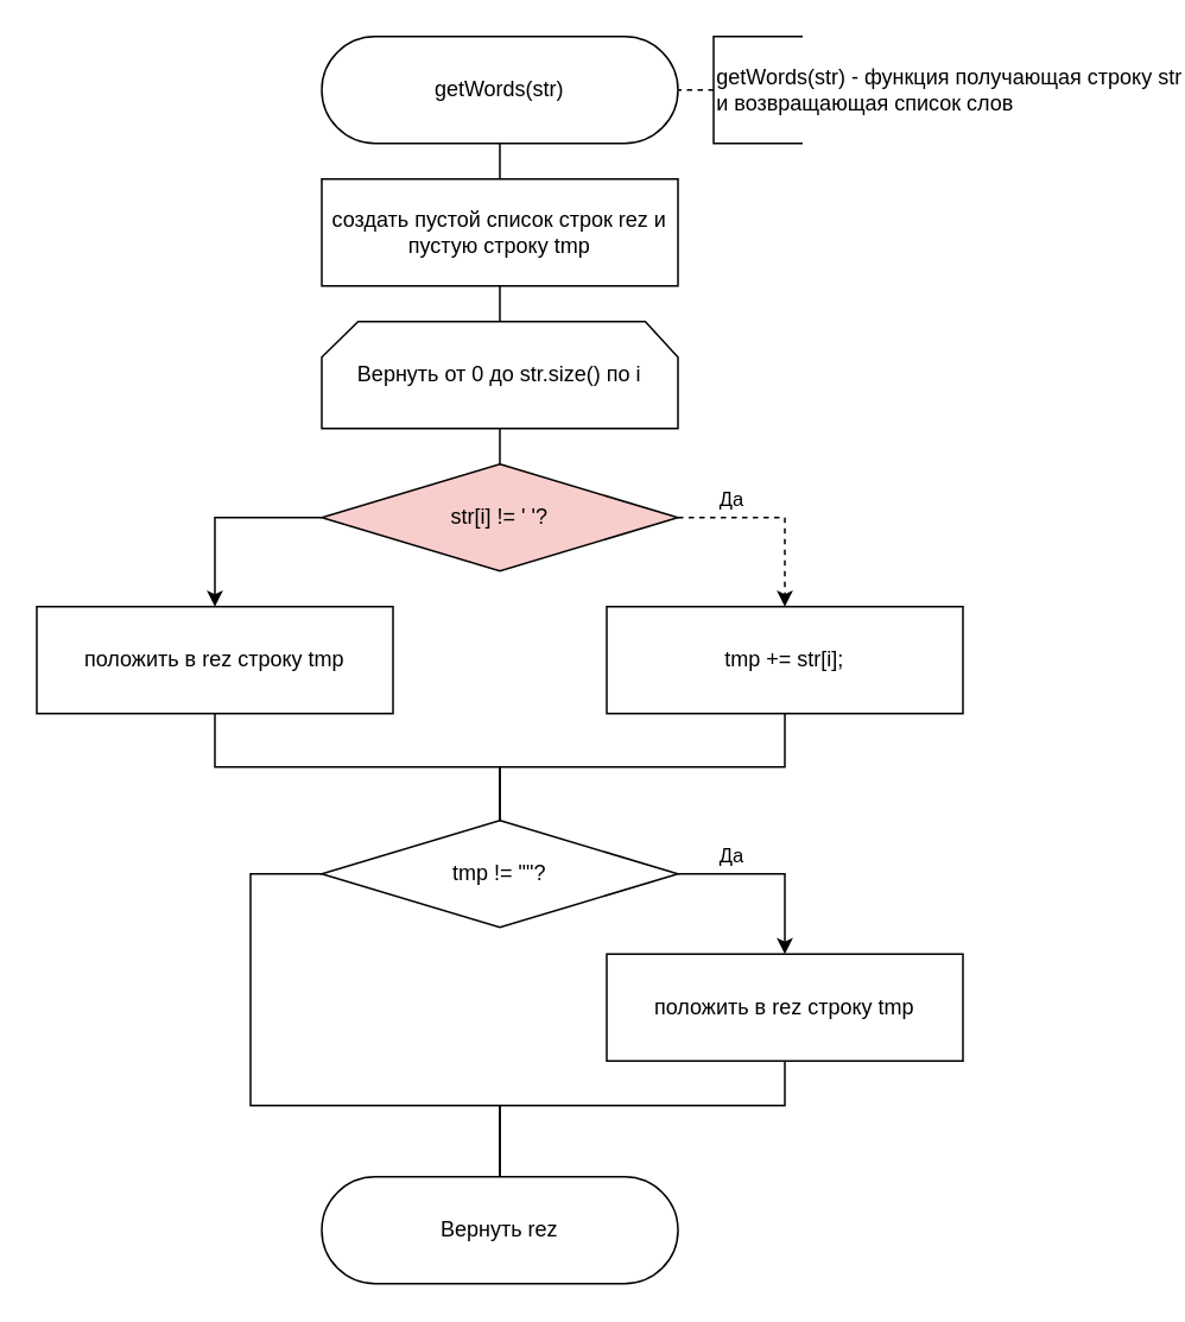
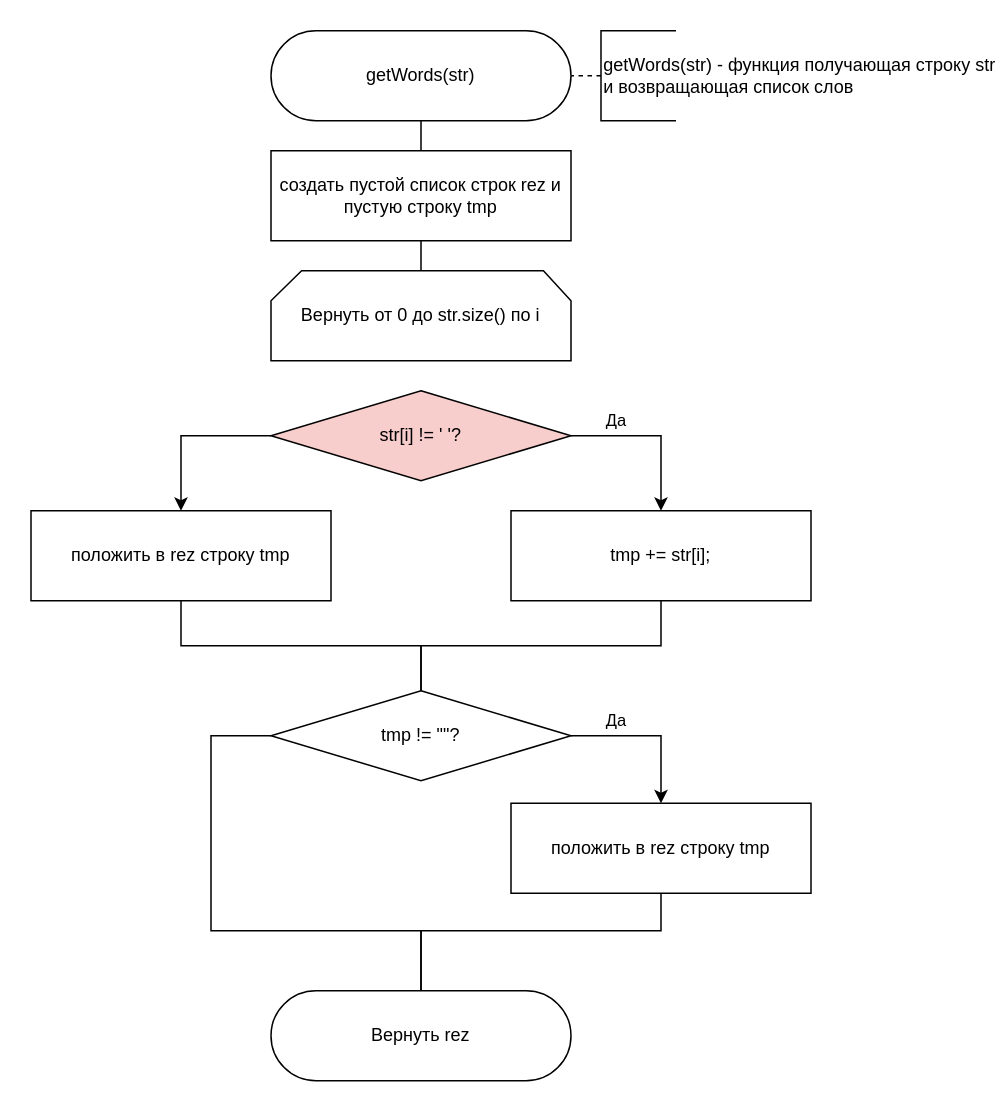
  <mxCell id="0" />
  <mxCell id="1" parent="0" />
  <mxCell id="2" value="" style="edgeStyle=orthogonalEdgeStyle;rounded=0;orthogonalLoop=1;jettySize=auto;html=1;endArrow=none;" parent="1" source="3" target="7" edge="1"><mxGeometry relative="1" as="geometry" /></mxCell>
  <mxCell id="3" value="getWords(str)" style="rounded=1;whiteSpace=wrap;html=1;arcSize=50;" parent="1" vertex="1"><mxGeometry x="180" y="20" width="200" height="60" as="geometry" /></mxCell>
  <mxCell id="4" value="&lt;div&gt;getWords(str) - функция получающая строку str&lt;/div&gt;&lt;div&gt;и возвращающая список слов&lt;br&gt;&lt;/div&gt;" style="strokeWidth=1;html=1;shape=mxgraph.flowchart.annotation_1;align=left;pointerEvents=1;" parent="1" vertex="1"><mxGeometry x="400" y="20" width="50" height="60" as="geometry" /></mxCell>
  <mxCell id="5" value="" style="endArrow=none;dashed=1;html=1;exitX=0;exitY=0.5;exitDx=0;exitDy=0;exitPerimeter=0;entryX=1;entryY=0.5;entryDx=0;entryDy=0;" parent="1" source="4" target="3" edge="1"><mxGeometry width="50" height="50" relative="1" as="geometry"><mxPoint x="510" y="200" as="sourcePoint" /><mxPoint x="360" y="50" as="targetPoint" /></mxGeometry></mxCell>
  <mxCell id="6" value="" style="edgeStyle=orthogonalEdgeStyle;rounded=0;orthogonalLoop=1;jettySize=auto;html=1;endArrow=none;" parent="1" source="7" target="9" edge="1"><mxGeometry relative="1" as="geometry" /></mxCell>
  <mxCell id="7" value="создать пустой список строк rez и пустую строку tmp" style="rounded=0;whiteSpace=wrap;html=1;" parent="1" vertex="1"><mxGeometry x="180" y="100" width="200" height="60" as="geometry" /></mxCell>
- <mxCell id="8" value="" style="edgeStyle=orthogonalEdgeStyle;rounded=0;orthogonalLoop=1;jettySize=auto;html=1;endArrow=none;" edge="1" parent="1" source="9" target="12"><mxGeometry relative="1" as="geometry" /></mxCell>
  <mxCell id="9" value="Вернуть от 0 до str.size() по i" style="strokeWidth=1;html=1;shape=stencil(rZVNb4MwDIZ/Ta5VIFoFxynrTlUvPeycUndEhQQF2q7/vikuGh+DMa8SB/wa3gcbW2FClqkqgIXcqByYeGNhuLa28MJa57ryob9NMbHkGF4wjCMMVVlAUqF2Vk6rXQaYKStnj3DR++rhoE0KDl3FivFX/8z9EjKxxngTbU3ZybTy3kxp49/lX2jGFy+IuT5ijApPyKEC11G/y9ugwMJ3MimYR9oSSN2KGu5vpI+/kwIaaUXpXp8VzIRtCHXxBQ97uDiayduSeDG1OlIvm60jVDfCE9IrYwso5E4lx09nT2b/41cW6r7cg0STzu0ZWkPXm++pBjQOmTYthyj+r0OvgU+wWBIs+JMdKGVQ/kaS2RImhtbrg4mo1ZExEvJgHUzM10FnGZ4jY6M7MKhVPNdq4QY=);whiteSpace=wrap;" parent="1" vertex="1"><mxGeometry x="180" y="180" width="200" height="60" as="geometry" /></mxCell>
- <mxCell id="10" value="Да" style="edgeStyle=orthogonalEdgeStyle;rounded=0;orthogonalLoop=1;jettySize=auto;html=1;entryX=0.5;entryY=0;entryDx=0;entryDy=0;exitX=1;exitY=0.5;exitDx=0;exitDy=0;dashed=1;" edge="1" parent="1" source="12" target="14"><mxGeometry x="-0.455" y="10" relative="1" as="geometry"><Array as="points"><mxPoint x="440" y="290" /></Array><mxPoint as="offset" /></mxGeometry></mxCell>
+ <mxCell id="10" value="Да" style="edgeStyle=orthogonalEdgeStyle;rounded=0;orthogonalLoop=1;jettySize=auto;html=1;entryX=0.5;entryY=0;entryDx=0;entryDy=0;exitX=1;exitY=0.5;exitDx=0;exitDy=0;" edge="1" parent="1" source="12" target="14"><mxGeometry x="-0.455" y="10" relative="1" as="geometry"><Array as="points"><mxPoint x="440" y="290" /></Array><mxPoint as="offset" /></mxGeometry></mxCell>
  <mxCell id="11" style="edgeStyle=orthogonalEdgeStyle;rounded=0;orthogonalLoop=1;jettySize=auto;html=1;entryX=0.5;entryY=0;entryDx=0;entryDy=0;exitX=0;exitY=0.5;exitDx=0;exitDy=0;" edge="1" parent="1" source="12" target="16"><mxGeometry relative="1" as="geometry" /></mxCell>
  <mxCell id="12" value="str[i] != ' '?" style="rhombus;whiteSpace=wrap;html=1;fillColor=#f8cecc;" vertex="1" parent="1"><mxGeometry x="180" y="260" width="200" height="60" as="geometry" /></mxCell>
  <mxCell id="13" style="edgeStyle=orthogonalEdgeStyle;rounded=0;orthogonalLoop=1;jettySize=auto;html=1;entryX=0.5;entryY=0;entryDx=0;entryDy=0;endArrow=none;" edge="1" parent="1" source="14" target="21"><mxGeometry relative="1" as="geometry" /></mxCell>
  <mxCell id="14" value="tmp += str[i];" style="rounded=0;whiteSpace=wrap;html=1;" vertex="1" parent="1"><mxGeometry x="340" y="340" width="200" height="60" as="geometry" /></mxCell>
  <mxCell id="15" style="edgeStyle=orthogonalEdgeStyle;rounded=0;orthogonalLoop=1;jettySize=auto;html=1;entryX=0.5;entryY=0;entryDx=0;entryDy=0;endArrow=none;" edge="1" parent="1" source="16" target="21"><mxGeometry relative="1" as="geometry" /></mxCell>
  <mxCell id="16" value="положить в rez строку tmp" style="rounded=0;whiteSpace=wrap;html=1;" vertex="1" parent="1"><mxGeometry x="20" y="340" width="200" height="60" as="geometry" /></mxCell>
  <mxCell id="17" style="edgeStyle=orthogonalEdgeStyle;rounded=0;orthogonalLoop=1;jettySize=auto;html=1;entryX=0.5;entryY=0;entryDx=0;entryDy=0;endArrow=none;" edge="1" parent="1" source="18" target="22"><mxGeometry relative="1" as="geometry"><Array as="points"><mxPoint x="440" y="620" /><mxPoint x="280" y="620" /></Array></mxGeometry></mxCell>
  <mxCell id="18" value="положить в rez строку tmp" style="rounded=0;whiteSpace=wrap;html=1;" vertex="1" parent="1"><mxGeometry x="340" y="535" width="200" height="60" as="geometry" /></mxCell>
  <mxCell id="19" value="Да" style="edgeStyle=orthogonalEdgeStyle;rounded=0;orthogonalLoop=1;jettySize=auto;html=1;entryX=0.5;entryY=0;entryDx=0;entryDy=0;exitX=1;exitY=0.5;exitDx=0;exitDy=0;" edge="1" parent="1" source="21" target="18"><mxGeometry x="-0.429" y="10" relative="1" as="geometry"><mxPoint as="offset" /></mxGeometry></mxCell>
  <mxCell id="20" style="edgeStyle=orthogonalEdgeStyle;rounded=0;orthogonalLoop=1;jettySize=auto;html=1;entryX=0.5;entryY=0;entryDx=0;entryDy=0;exitX=0;exitY=0.5;exitDx=0;exitDy=0;endArrow=none;" edge="1" parent="1" source="21" target="22"><mxGeometry relative="1" as="geometry"><Array as="points"><mxPoint x="140" y="490" /><mxPoint x="140" y="620" /><mxPoint x="280" y="620" /></Array></mxGeometry></mxCell>
  <mxCell id="21" value="tmp != &quot;&quot;?" style="rhombus;whiteSpace=wrap;html=1;" vertex="1" parent="1"><mxGeometry x="180" y="460" width="200" height="60" as="geometry" /></mxCell>
  <mxCell id="22" value="Вернуть rez" style="rounded=1;whiteSpace=wrap;html=1;arcSize=50;" vertex="1" parent="1"><mxGeometry x="180" y="660" width="200" height="60" as="geometry" /></mxCell>
